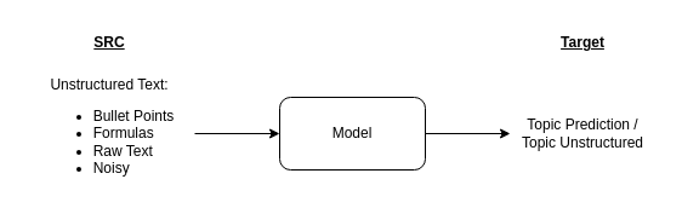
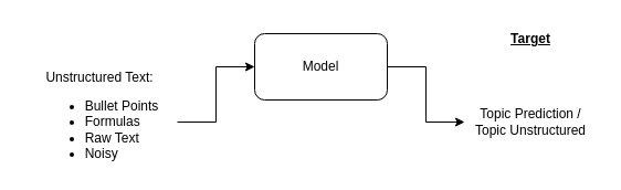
  <mxCell id="0" />
  <mxCell id="1" parent="0" />
  <mxCell id="2" style="edgeStyle=orthogonalEdgeStyle;rounded=0;orthogonalLoop=1;jettySize=auto;html=1;exitX=1;exitY=0.5;exitDx=0;exitDy=0;entryX=0;entryY=0.5;entryDx=0;entryDy=0;" parent="1" source="3" target="5" edge="1"><mxGeometry relative="1" as="geometry" /></mxCell>
  <mxCell id="3" value="Unstructured Text:&lt;br&gt;&lt;ul&gt;&lt;li style=&quot;text-align: left;&quot;&gt;Bullet Points&lt;br&gt;&lt;/li&gt;&lt;li style=&quot;text-align: left;&quot;&gt;Formulas&lt;/li&gt;&lt;li style=&quot;text-align: left;&quot;&gt;Raw Text&lt;/li&gt;&lt;li style=&quot;text-align: left;&quot;&gt;Noisy&lt;/li&gt;&lt;/ul&gt;" style="text;html=1;strokeColor=none;fillColor=none;align=center;verticalAlign=middle;whiteSpace=wrap;rounded=0;" parent="1" vertex="1"><mxGeometry x="20" y="70" width="140" height="80" as="geometry" /></mxCell>
  <mxCell id="4" style="edgeStyle=orthogonalEdgeStyle;rounded=0;orthogonalLoop=1;jettySize=auto;html=1;exitX=1;exitY=0.5;exitDx=0;exitDy=0;" parent="1" source="5" target="6" edge="1"><mxGeometry relative="1" as="geometry" /></mxCell>
- <mxCell id="5" value="Model" style="rounded=1;whiteSpace=wrap;html=1;" parent="1" vertex="1"><mxGeometry x="230" y="80" width="120" height="60" as="geometry" /></mxCell>
+ <mxCell id="5" value="Model" style="rounded=1;whiteSpace=wrap;html=1;" parent="1" vertex="1"><mxGeometry x="230" y="30" width="120" height="60" as="geometry" /></mxCell>
  <mxCell id="6" value="Topic Prediction / Topic Unstructured" style="text;html=1;strokeColor=none;fillColor=none;align=center;verticalAlign=middle;whiteSpace=wrap;rounded=0;" parent="1" vertex="1"><mxGeometry x="420" y="82.5" width="120" height="55" as="geometry" /></mxCell>
- <mxCell id="7" value="&lt;b&gt;&lt;u&gt;SRC&lt;/u&gt;&lt;/b&gt;" style="text;html=1;strokeColor=none;fillColor=none;align=center;verticalAlign=middle;whiteSpace=wrap;rounded=0;" parent="1" vertex="1"><mxGeometry x="60" y="20" width="60" height="30" as="geometry" /></mxCell>
  <mxCell id="8" value="&lt;b&gt;&lt;u&gt;Target&lt;/u&gt;&lt;/b&gt;" style="text;html=1;strokeColor=none;fillColor=none;align=center;verticalAlign=middle;whiteSpace=wrap;rounded=0;" parent="1" vertex="1"><mxGeometry x="450" y="20" width="60" height="30" as="geometry" /></mxCell>
